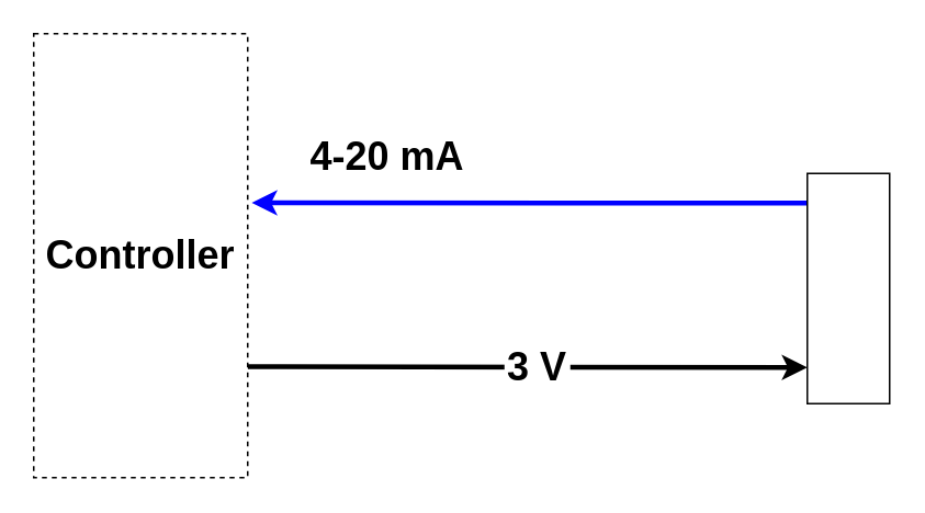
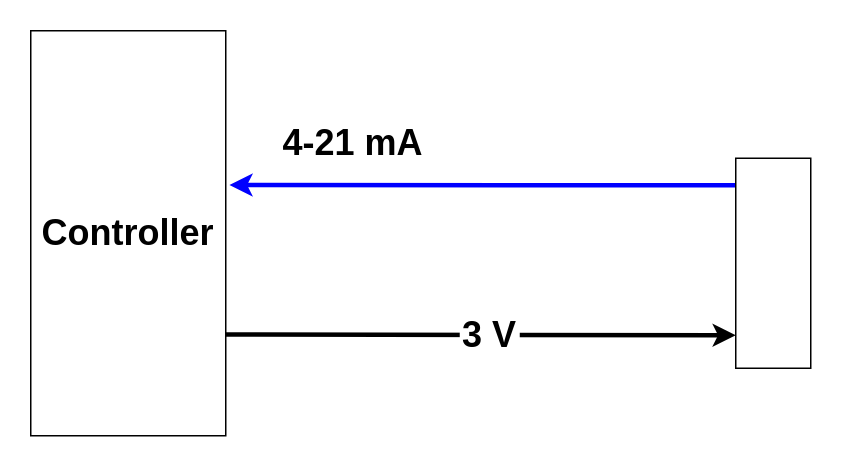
  <mxCell id="0" />
  <mxCell id="1" parent="0" />
  <mxCell id="2" style="edgeStyle=orthogonalEdgeStyle;rounded=0;orthogonalLoop=1;jettySize=auto;html=1;entryX=1.019;entryY=0.381;entryDx=0;entryDy=0;entryPerimeter=0;startArrow=none;startFill=0;endArrow=classic;endFill=1;strokeColor=#0000FF;strokeWidth=3;" edge="1" parent="1" source="3" target="7"><mxGeometry relative="1" as="geometry"><Array as="points"><mxPoint x="420" y="123" /><mxPoint x="420" y="123" /></Array></mxGeometry></mxCell>
  <mxCell id="3" value="" style="rounded=0;whiteSpace=wrap;html=1;" vertex="1" parent="1"><mxGeometry x="490" y="105" width="50" height="140" as="geometry" /></mxCell>
  <mxCell id="4" value="" style="endArrow=classic;html=1;strokeColor=#000000;strokeWidth=3;endFill=1;exitX=1;exitY=0.75;exitDx=0;exitDy=0;" edge="1" parent="1" source="7"><mxGeometry width="50" height="50" relative="1" as="geometry"><mxPoint x="150" y="185" as="sourcePoint" /><mxPoint x="490" y="223" as="targetPoint" /></mxGeometry></mxCell>
  <mxCell id="5" value="&lt;b&gt;&lt;font style=&quot;font-size: 24px&quot;&gt;3 V&lt;/font&gt;&lt;/b&gt;" style="text;html=1;strokeColor=none;fillColor=#ffffff;align=center;verticalAlign=middle;whiteSpace=wrap;rounded=0;" vertex="1" parent="1"><mxGeometry x="306" y="213" width="40" height="20" as="geometry" /></mxCell>
- <mxCell id="6" value="&lt;font style=&quot;font-size: 24px&quot;&gt;&lt;b&gt;4-20 mA&lt;/b&gt;&lt;/font&gt;" style="text;html=1;strokeColor=none;fillColor=none;align=center;verticalAlign=middle;whiteSpace=wrap;rounded=0;" vertex="1" parent="1"><mxGeometry x="185" y="85" width="100" height="20" as="geometry" /></mxCell>
- <mxCell id="7" value="&lt;font style=&quot;font-size: 24px&quot;&gt;&lt;b&gt;Controller&lt;/b&gt;&lt;/font&gt;" style="rounded=0;whiteSpace=wrap;html=1;dashed=1;" vertex="1" parent="1"><mxGeometry x="20" y="20" width="130" height="270" as="geometry" /></mxCell>
+ <mxCell id="6" value="&lt;font style=&quot;font-size: 24px&quot;&gt;&lt;b&gt;4-21 mA&lt;/b&gt;&lt;/font&gt;" style="text;html=1;strokeColor=none;fillColor=none;align=center;verticalAlign=middle;whiteSpace=wrap;rounded=0;" vertex="1" parent="1"><mxGeometry x="185" y="85" width="100" height="20" as="geometry" /></mxCell>
+ <mxCell id="7" value="&lt;font style=&quot;font-size: 24px&quot;&gt;&lt;b&gt;Controller&lt;/b&gt;&lt;/font&gt;" style="rounded=0;whiteSpace=wrap;html=1;" vertex="1" parent="1"><mxGeometry x="20" y="20" width="130" height="270" as="geometry" /></mxCell>
